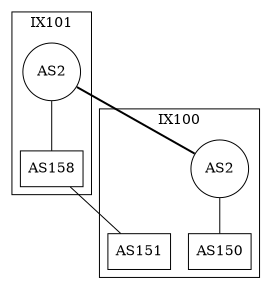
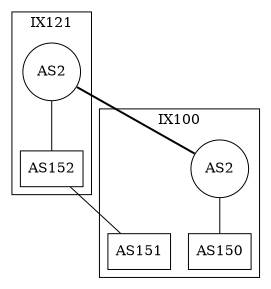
  graph {
    fontname="DejaVu Serif"
    node [fontname="DejaVu Serif" shape=circle]
    edge [fontname="DejaVu Serif"]
    n1 [label=AS2]
    n2 [label=AS150 shape=rectangle]
    n3 [label=AS151 shape=rectangle]
-   n4 [label=AS158 shape=retangle]
+   n4 [label=AS152 shape=retangle]
    n5 [label=AS2]
    subgraph cluster_1 {
      label=IX100
      subgraph sub_2 {
        label=IX100
        rank=same
        n1
      }
      subgraph sub_3 {
        label=IX100
        rank=same
        n2
        n3
      }
    }
    subgraph cluster_4 {
-     label=IX101
+     label=IX121
      n4
      n5
    }
    n1 -- n2
    n1 -- n5 [constraint=false penwidth=2.0]
    n4 -- n3
    n5 -- n4
  }
